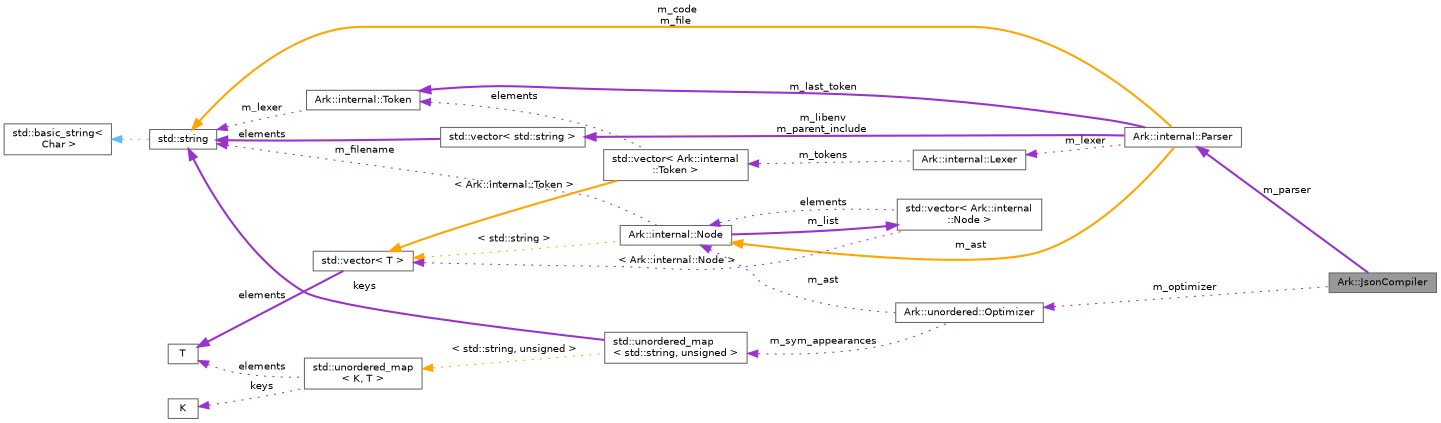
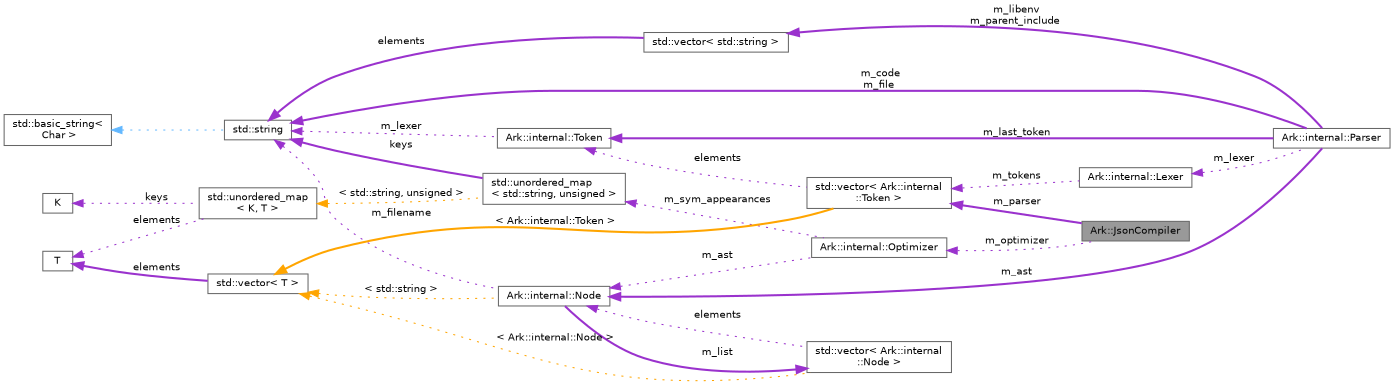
  digraph {
    fontname="DejaVu Sans"
    rankdir=LR
    node [color=gray40 fillcolor=white fontname="DejaVu Sans" fontsize=10 shape=box style=filled]
    edge [color=darkorchid3 dir=back fontname="DejaVu Sans" fontsize=10 labelfontname=Helvetica labelfontsize=10 style=dotted]
    n1 [fillcolor=grey60 fontcolor=black height=0.2 label="Ark::JsonCompiler" width=0.4]
    n2 [height=0.2 label="Ark::internal::Parser" width=0.4]
    n3 [height=0.2 label="std::vector\< std::string \>" width=0.4]
    n4 [height=0.2 label="std::string" width=0.4]
    n5 [height=0.2 label="Ark::internal::Token" width=0.4]
    n6 [height=0.2 label="Ark::internal::Node" width=0.4]
    n7 [height=0.2 label="std::unordered_map\l\< std::string, unsigned \>" width=0.4]
    n8 [height=0.2 label="std::vector\< Ark::internal\l::Token \>" width=0.4]
    n9 [height=0.2 label="std::vector\< Ark::internal\l::Node \>" width=0.4]
-   n10 [height=0.2 label="Ark::unordered::Optimizer" width=0.4]
+   n10 [height=0.2 label="Ark::internal::Optimizer" width=0.4]
    n11 [height=0.2 label="std::basic_string\<\l Char \>" width=0.4]
    n12 [height=0.2 label="std::vector\< T \>" width=0.4]
    n13 [height=0.2 label="Ark::internal::Lexer" width=0.4]
    n14 [height=0.2 label=T width=0.4]
    n15 [height=0.2 label="std::unordered_map\l\< K, T \>" width=0.4]
    n16 [height=0.2 label=K width=0.4]
-   n2 -> n1 [label=" m_parser" style=bold]
+   n8 -> n1 [label=" m_parser" style=bold]
    n3 -> n2 [label=" m_libenv\nm_parent_include" style=bold]
-   n4 -> n2 [color=orange label=" m_code\nm_file" style=bold]
+   n4 -> n2 [label=" m_code\nm_file" style=bold]
    n4 -> n3 [label=" elements" style=bold]
    n4 -> n5 [label=" m_lexer"]
    n4 -> n6 [label=" m_filename"]
    n4 -> n7 [label=" keys" style=bold]
    n5 -> n2 [label=" m_last_token" style=bold]
    n5 -> n8 [label=" elements"]
-   n6 -> n2 [color=orange label=" m_ast" style=bold]
+   n6 -> n2 [label=" m_ast" style=bold]
    n6 -> n9 [label=" elements"]
    n6 -> n10 [label=" m_ast"]
    n7 -> n10 [label=" m_sym_appearances"]
    n8 -> n13 [label=" m_tokens"]
    n9 -> n6 [label=" m_list" style=bold]
    n10 -> n1 [label=" m_optimizer"]
    n11 -> n4 [color=steelblue1]
    n12 -> n6 [color=orange label=" \< std::string \>"]
    n12 -> n8 [color=orange label=" \< Ark::internal::Token \>" style=bold]
-   n12 -> n9 [label=" \< Ark::internal::Node \>"]
+   n12 -> n9 [color=orange label=" \< Ark::internal::Node \>"]
    n13 -> n2 [label=" m_lexer"]
    n14 -> n12 [label=" elements" style=bold]
    n14 -> n15 [label=" elements"]
    n15 -> n7 [color=orange label=" \< std::string, unsigned \>"]
    n16 -> n15 [label=" keys"]
  }
